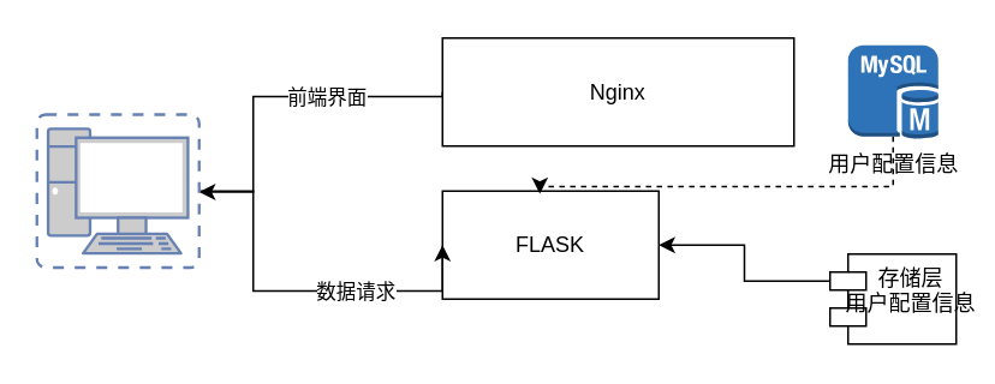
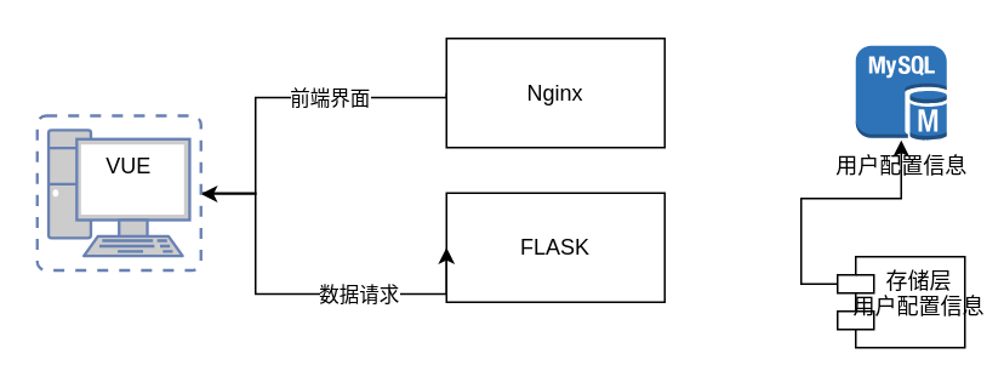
  <mxCell id="0" />
  <mxCell id="1" parent="0" />
  <mxCell id="2" style="edgeStyle=orthogonalEdgeStyle;rounded=0;orthogonalLoop=1;jettySize=auto;html=1;exitX=0;exitY=0.5;exitDx=0;exitDy=0;" parent="1" source="4" target="8" edge="1"><mxGeometry relative="1" as="geometry"><Array as="points"><mxPoint x="245" y="53" /><mxPoint x="140" y="53" /><mxPoint x="140" y="106" /></Array></mxGeometry></mxCell>
  <mxCell id="3" value="前端界面" style="edgeLabel;html=1;align=center;verticalAlign=middle;resizable=0;points=[];" parent="2" vertex="1" connectable="0"><mxGeometry x="-0.449" y="3" relative="1" as="geometry"><mxPoint x="-15" y="-3" as="offset" /></mxGeometry></mxCell>
- <mxCell id="4" value="Nginx" style="rounded=0;whiteSpace=wrap;html=1;" parent="1" vertex="1"><mxGeometry x="245" y="20.5" width="195" height="60" as="geometry" /></mxCell>
+ <mxCell id="4" value="Nginx" style="rounded=0;whiteSpace=wrap;html=1;" parent="1" vertex="1"><mxGeometry x="245" y="20.5" width="120" height="60" as="geometry" /></mxCell>
  <mxCell id="5" value="FLASK" style="rounded=0;whiteSpace=wrap;html=1;" parent="1" vertex="1"><mxGeometry x="245" y="105.5" width="120" height="60" as="geometry" /></mxCell>
  <mxCell id="6" style="edgeStyle=orthogonalEdgeStyle;rounded=0;orthogonalLoop=1;jettySize=auto;html=1;entryX=0;entryY=0.5;entryDx=0;entryDy=0;" parent="1" source="8" target="5" edge="1"><mxGeometry relative="1" as="geometry"><Array as="points"><mxPoint x="140" y="106" /><mxPoint x="140" y="161" /></Array></mxGeometry></mxCell>
  <mxCell id="7" value="数据请求" style="edgeLabel;html=1;align=center;verticalAlign=middle;resizable=0;points=[];" parent="6" vertex="1" connectable="0"><mxGeometry x="0.284" y="1" relative="1" as="geometry"><mxPoint x="3" y="1" as="offset" /></mxGeometry></mxCell>
  <mxCell id="8" value="" style="fontColor=#0066CC;verticalAlign=top;verticalLabelPosition=bottom;labelPosition=center;align=center;html=1;outlineConnect=0;fillColor=#CCCCCC;strokeColor=#6881B3;gradientColor=none;gradientDirection=north;strokeWidth=2;shape=mxgraph.networks.virtual_pc;" parent="1" vertex="1"><mxGeometry x="20" y="63" width="90" height="85" as="geometry" /></mxCell>
- <mxCell id="10" style="edgeStyle=orthogonalEdgeStyle;rounded=0;orthogonalLoop=1;jettySize=auto;html=1;exitX=0.5;exitY=0.975;exitDx=0;exitDy=0;exitPerimeter=0;entryX=0.45;entryY=0.025;entryDx=0;entryDy=0;entryPerimeter=0;dashed=1;" edge="1" parent="1" source="11" target="5"><mxGeometry relative="1" as="geometry"><Array as="points"><mxPoint x="495" y="103" /><mxPoint x="299" y="103" /></Array></mxGeometry></mxCell>
+ <mxCell id="9" value="VUE" style="text;html=1;align=center;verticalAlign=middle;resizable=0;points=[];autosize=1;strokeColor=none;fillColor=none;" parent="1" vertex="1"><mxGeometry x="50" y="80.5" width="40" height="20" as="geometry" /></mxCell>
  <mxCell id="11" value="用户配置信息" style="outlineConnect=0;dashed=0;verticalLabelPosition=bottom;verticalAlign=top;align=center;html=1;shape=mxgraph.aws3.mysql_db_instance;fillColor=#2E73B8;gradientColor=none;" parent="1" vertex="1"><mxGeometry x="470" y="24.5" width="50" height="52" as="geometry" /></mxCell>
- <mxCell id="12" style="edgeStyle=orthogonalEdgeStyle;rounded=0;orthogonalLoop=1;jettySize=auto;html=1;entryX=1;entryY=0.5;entryDx=0;entryDy=0;exitX=0;exitY=0;exitDx=0;exitDy=15;exitPerimeter=0;" parent="1" source="13" target="5" edge="1"><mxGeometry relative="1" as="geometry"><mxPoint x="411.67" y="161.3" as="sourcePoint" /></mxGeometry></mxCell>
+ <mxCell id="12" style="edgeStyle=orthogonalEdgeStyle;rounded=0;orthogonalLoop=1;jettySize=auto;html=1;exitX=0;exitY=0;exitDx=0;exitDy=15;exitPerimeter=0;" parent="1" source="13" target="11" edge="1"><mxGeometry relative="1" as="geometry"><mxPoint x="411.67" y="161.3" as="sourcePoint" /></mxGeometry></mxCell>
  <mxCell id="13" value="存储层&#10;用户配置信息" style="shape=module;align=left;spacingLeft=20;align=center;verticalAlign=top;" parent="1" vertex="1"><mxGeometry x="460" y="140.5" width="70" height="50" as="geometry" /></mxCell>
